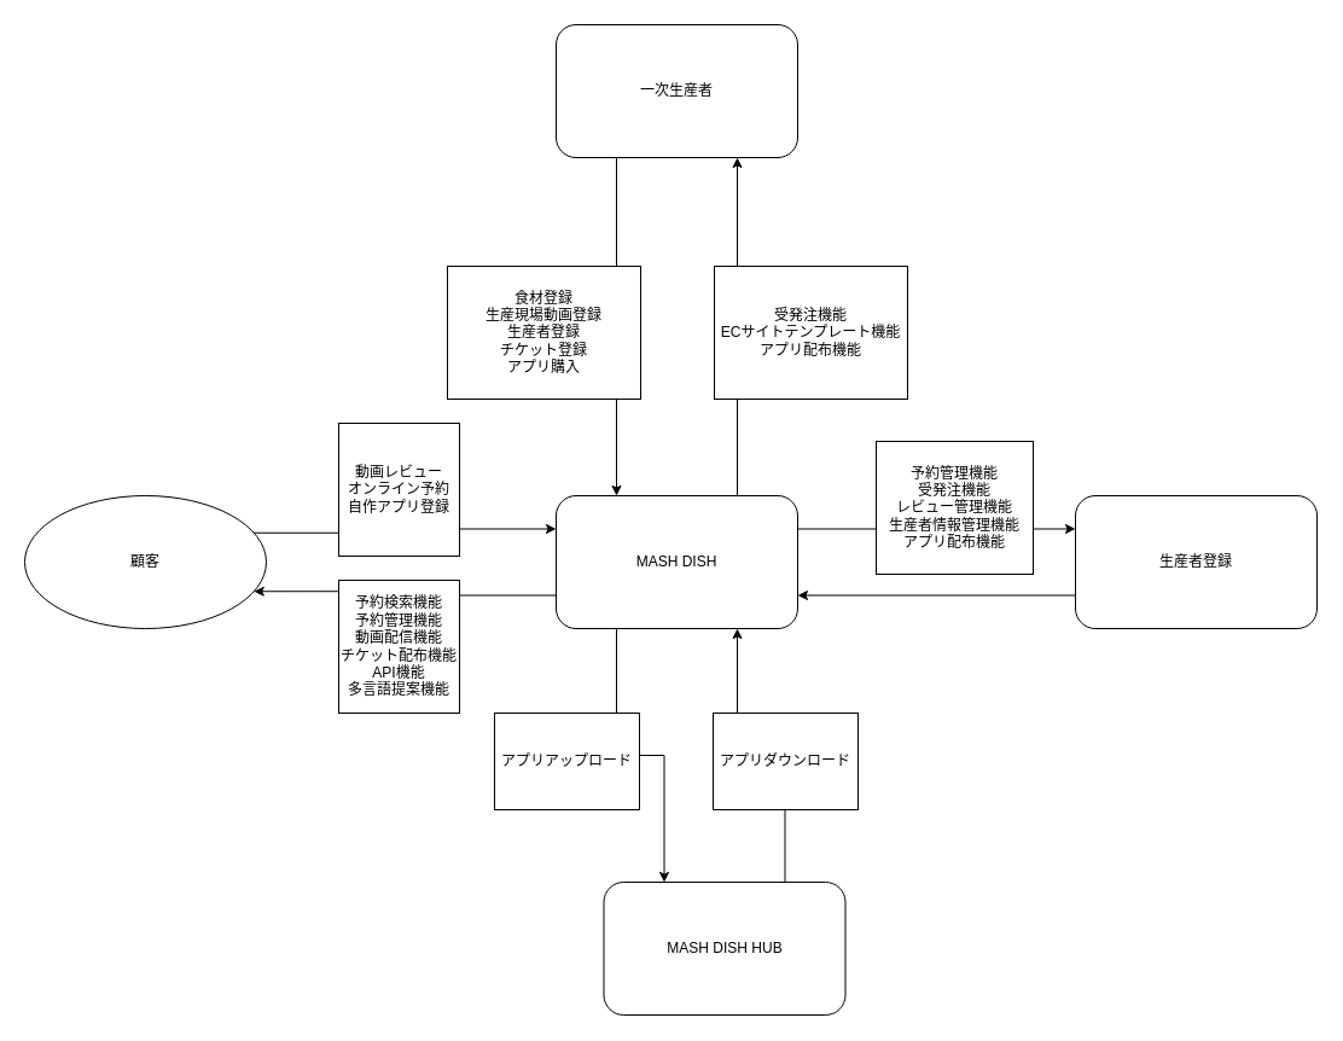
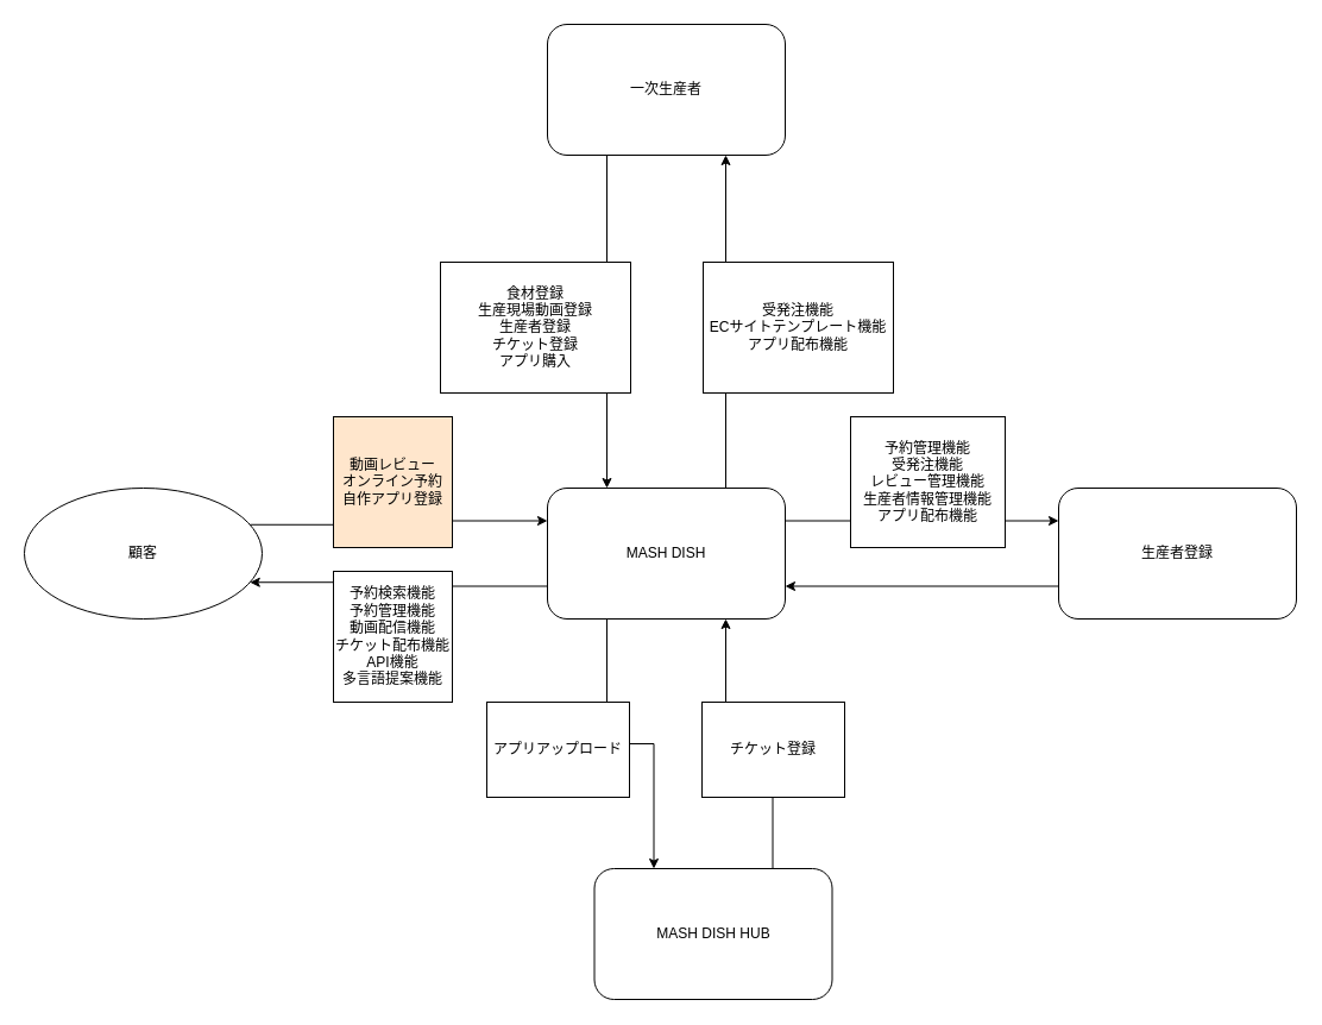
  <mxCell id="0" />
  <mxCell id="1" parent="0" />
  <mxCell id="2" style="edgeStyle=orthogonalEdgeStyle;rounded=0;orthogonalLoop=1;jettySize=auto;html=1;exitX=0.25;exitY=1;exitDx=0;exitDy=0;entryX=0.25;entryY=0;entryDx=0;entryDy=0;" edge="1" parent="1" source="3" target="10"><mxGeometry relative="1" as="geometry" /></mxCell>
  <mxCell id="3" value="一次生産者" style="rounded=1;whiteSpace=wrap;html=1;" vertex="1" parent="1"><mxGeometry x="460" y="20" width="200" height="110" as="geometry" /></mxCell>
  <mxCell id="4" style="edgeStyle=orthogonalEdgeStyle;rounded=0;orthogonalLoop=1;jettySize=auto;html=1;exitX=0;exitY=0.75;exitDx=0;exitDy=0;entryX=1;entryY=0.75;entryDx=0;entryDy=0;" edge="1" parent="1" source="5" target="10"><mxGeometry relative="1" as="geometry" /></mxCell>
  <mxCell id="5" value="生産者登録" style="rounded=1;whiteSpace=wrap;html=1;" vertex="1" parent="1"><mxGeometry x="890" y="410" width="200" height="110" as="geometry" /></mxCell>
  <mxCell id="6" style="edgeStyle=orthogonalEdgeStyle;rounded=0;orthogonalLoop=1;jettySize=auto;html=1;exitX=0.75;exitY=0;exitDx=0;exitDy=0;entryX=0.75;entryY=1;entryDx=0;entryDy=0;" edge="1" parent="1" source="10" target="3"><mxGeometry relative="1" as="geometry" /></mxCell>
  <mxCell id="7" style="edgeStyle=orthogonalEdgeStyle;rounded=0;orthogonalLoop=1;jettySize=auto;html=1;exitX=0;exitY=0.75;exitDx=0;exitDy=0;entryX=1;entryY=0.75;entryDx=0;entryDy=0;" edge="1" parent="1" source="10" target="12"><mxGeometry relative="1" as="geometry" /></mxCell>
  <mxCell id="8" style="edgeStyle=orthogonalEdgeStyle;rounded=0;orthogonalLoop=1;jettySize=auto;html=1;exitX=1;exitY=0.25;exitDx=0;exitDy=0;entryX=0;entryY=0.25;entryDx=0;entryDy=0;" edge="1" parent="1" source="10" target="5"><mxGeometry relative="1" as="geometry" /></mxCell>
  <mxCell id="9" style="edgeStyle=orthogonalEdgeStyle;rounded=0;orthogonalLoop=1;jettySize=auto;html=1;exitX=0.25;exitY=1;exitDx=0;exitDy=0;entryX=0.25;entryY=0;entryDx=0;entryDy=0;" edge="1" parent="1" source="10" target="19"><mxGeometry relative="1" as="geometry"><mxPoint x="509.5" y="590" as="sourcePoint" /></mxGeometry></mxCell>
  <mxCell id="10" value="MASH DISH" style="rounded=1;whiteSpace=wrap;html=1;" vertex="1" parent="1"><mxGeometry x="460" y="410" width="200" height="110" as="geometry" /></mxCell>
  <mxCell id="11" style="edgeStyle=orthogonalEdgeStyle;rounded=0;orthogonalLoop=1;jettySize=auto;html=1;exitX=1;exitY=0.25;exitDx=0;exitDy=0;entryX=0;entryY=0.25;entryDx=0;entryDy=0;" edge="1" parent="1" source="12" target="10"><mxGeometry relative="1" as="geometry" /></mxCell>
  <mxCell id="12" value="顧客" style="ellipse;whiteSpace=wrap;html=1;" vertex="1" parent="1"><mxGeometry x="20" y="410" width="200" height="110" as="geometry" /></mxCell>
  <mxCell id="13" value="受発注機能&lt;br&gt;ECサイトテンプレート機能&lt;br&gt;アプリ配布機能" style="rounded=0;whiteSpace=wrap;html=1;" vertex="1" parent="1"><mxGeometry x="591" y="220" width="160" height="110" as="geometry" /></mxCell>
- <mxCell id="14" value="予約管理機能&lt;br&gt;受発注機能&lt;br&gt;レビュー管理機能&lt;br&gt;生産者情報管理機能&lt;br&gt;アプリ配布機能" style="rounded=0;whiteSpace=wrap;html=1;" vertex="1" parent="1"><mxGeometry x="725" y="365" width="130" height="110" as="geometry" /></mxCell>
- <mxCell id="15" value="動画レビュー&lt;br&gt;オンライン予約&lt;br&gt;自作アプリ登録" style="rounded=0;whiteSpace=wrap;html=1;" vertex="1" parent="1"><mxGeometry x="280" y="350" width="100" height="110" as="geometry" /></mxCell>
+ <mxCell id="14" value="予約管理機能&lt;br&gt;受発注機能&lt;br&gt;レビュー管理機能&lt;br&gt;生産者情報管理機能&lt;br&gt;アプリ配布機能" style="rounded=0;whiteSpace=wrap;html=1;" vertex="1" parent="1"><mxGeometry x="715" y="350" width="130" height="110" as="geometry" /></mxCell>
+ <mxCell id="15" value="動画レビュー&lt;br&gt;オンライン予約&lt;br&gt;自作アプリ登録" style="rounded=0;whiteSpace=wrap;html=1;fillColor=#ffe6cc;" vertex="1" parent="1"><mxGeometry x="280" y="350" width="100" height="110" as="geometry" /></mxCell>
  <mxCell id="16" value="&lt;span&gt;予約検索機能&lt;/span&gt;&lt;br&gt;&lt;span&gt;予約管理機能&lt;br&gt;動画配信機能&lt;br&gt;チケット配布機能&lt;br&gt;API機能&lt;br&gt;多言語提案機能&lt;br&gt;&lt;/span&gt;" style="rounded=0;whiteSpace=wrap;html=1;" vertex="1" parent="1"><mxGeometry x="280" y="480" width="100" height="110" as="geometry" /></mxCell>
  <mxCell id="17" value="食材登録&lt;br&gt;生産現場動画登録&lt;br&gt;生産者登録&lt;br&gt;チケット登録&lt;br&gt;アプリ購入" style="rounded=0;whiteSpace=wrap;html=1;" vertex="1" parent="1"><mxGeometry x="370" y="220" width="160" height="110" as="geometry" /></mxCell>
  <mxCell id="18" style="edgeStyle=orthogonalEdgeStyle;rounded=0;orthogonalLoop=1;jettySize=auto;html=1;exitX=0.75;exitY=0;exitDx=0;exitDy=0;entryX=0.75;entryY=1;entryDx=0;entryDy=0;" edge="1" parent="1" source="19" target="10"><mxGeometry relative="1" as="geometry"><mxPoint x="609.5" y="590" as="targetPoint" /></mxGeometry></mxCell>
  <mxCell id="19" value="MASH DISH HUB" style="rounded=1;whiteSpace=wrap;html=1;" vertex="1" parent="1"><mxGeometry x="499.5" y="730" width="200" height="110" as="geometry" /></mxCell>
  <mxCell id="20" value="アプリアップロード" style="rounded=0;whiteSpace=wrap;html=1;" vertex="1" parent="1"><mxGeometry x="409" y="590" width="120" height="80" as="geometry" /></mxCell>
- <mxCell id="21" value="アプリダウンロード" style="rounded=0;whiteSpace=wrap;html=1;" vertex="1" parent="1"><mxGeometry x="590" y="590" width="120" height="80" as="geometry" /></mxCell>
+ <mxCell id="21" value="チケット登録" style="rounded=0;whiteSpace=wrap;html=1;" vertex="1" parent="1"><mxGeometry x="590" y="590" width="120" height="80" as="geometry" /></mxCell>
